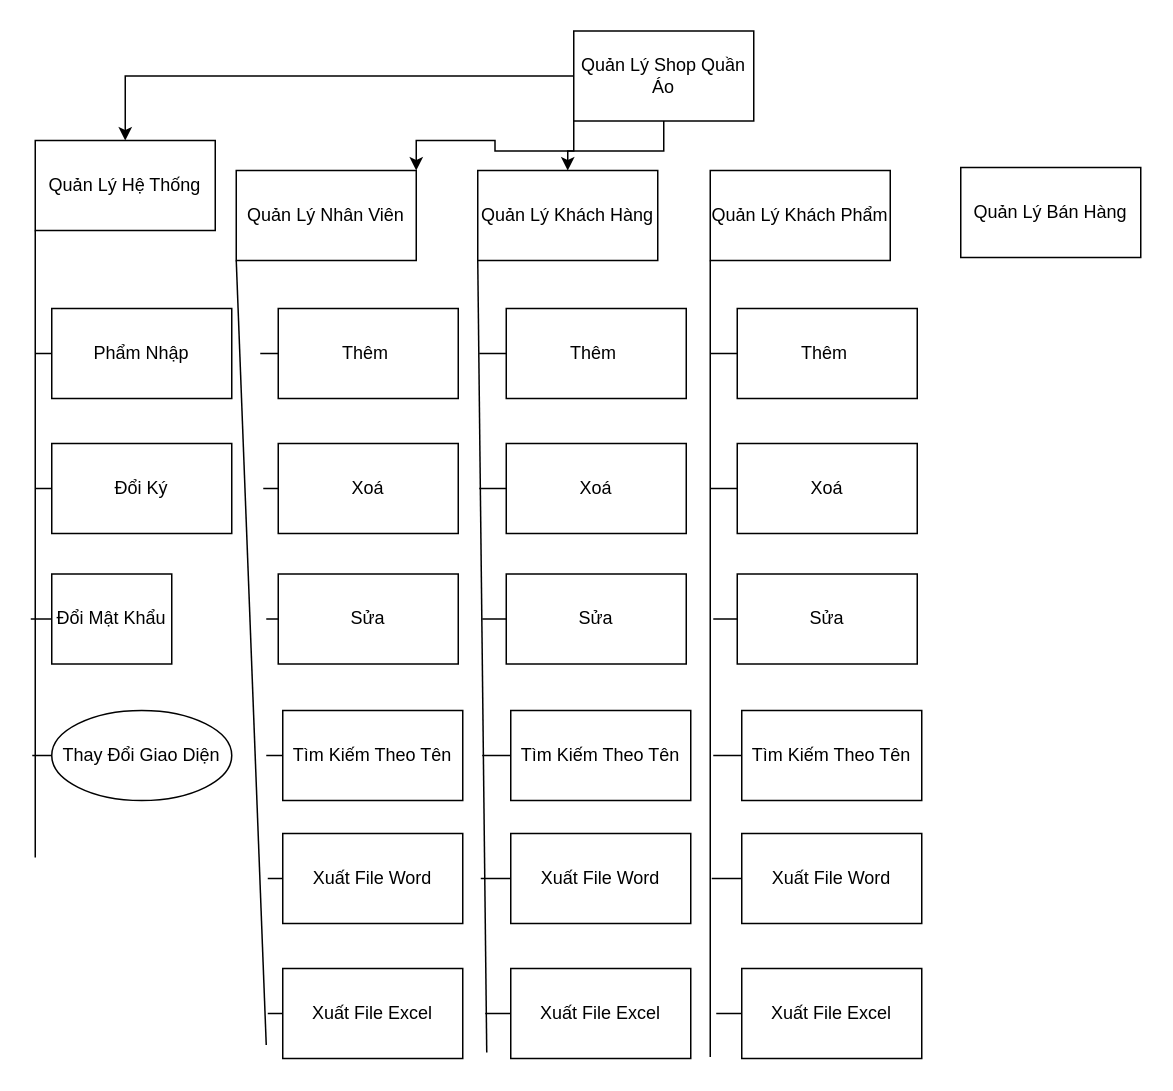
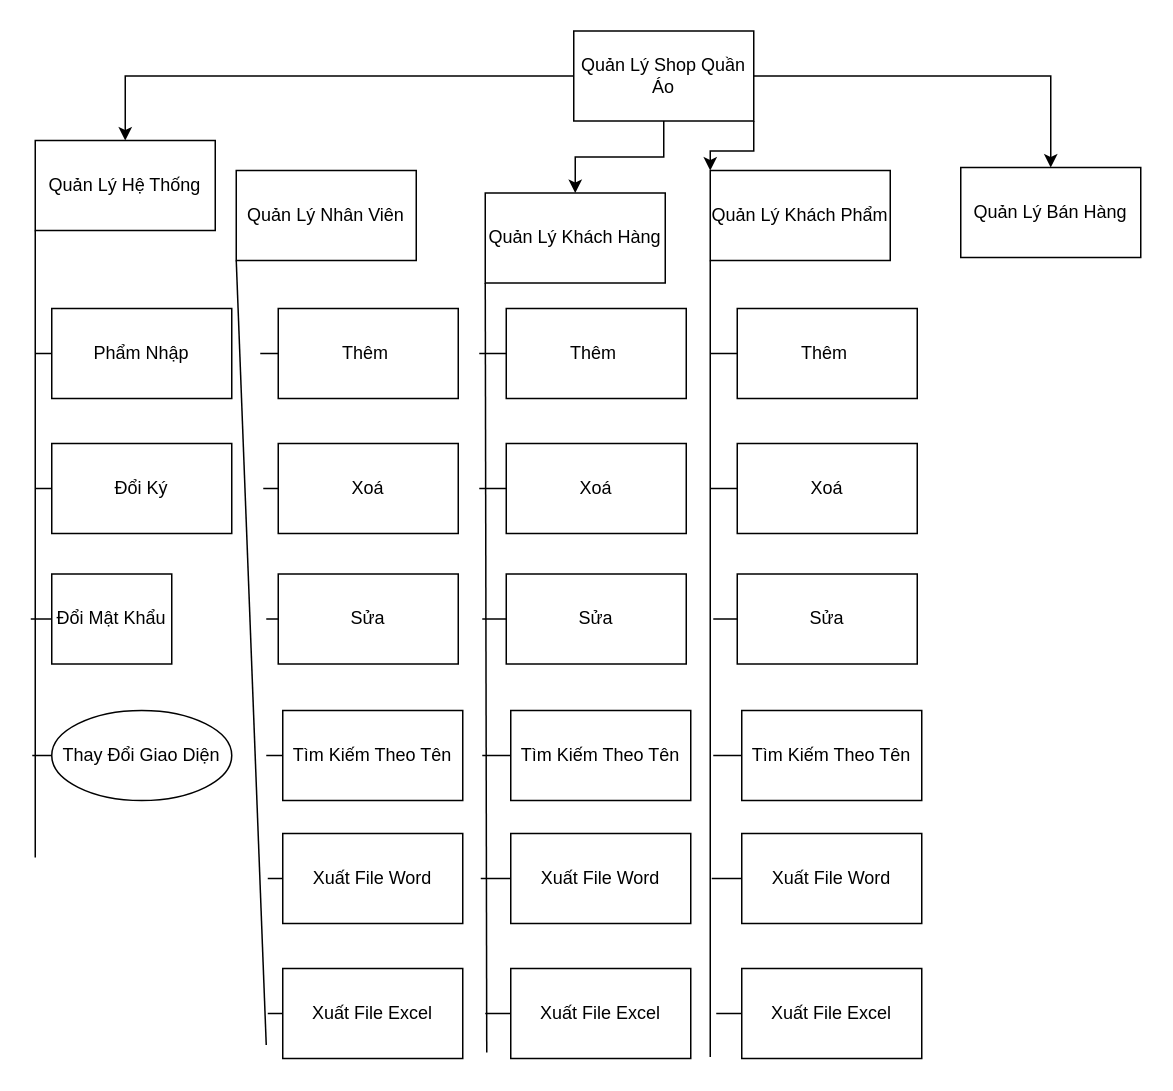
  <mxCell id="0" />
  <mxCell id="1" parent="0" />
- <mxCell id="2" style="edgeStyle=orthogonalEdgeStyle;rounded=0;orthogonalLoop=1;jettySize=auto;html=1;exitX=0;exitY=1;exitDx=0;exitDy=0;entryX=1;entryY=0;entryDx=0;entryDy=0;" edge="1" parent="1" source="7" target="13"><mxGeometry relative="1" as="geometry" /></mxCell>
  <mxCell id="3" style="edgeStyle=orthogonalEdgeStyle;rounded=0;orthogonalLoop=1;jettySize=auto;html=1;exitX=0.5;exitY=1;exitDx=0;exitDy=0;entryX=0.5;entryY=0;entryDx=0;entryDy=0;" edge="1" parent="1" source="7" target="14"><mxGeometry relative="1" as="geometry" /></mxCell>
+ <mxCell id="4" style="edgeStyle=orthogonalEdgeStyle;rounded=0;orthogonalLoop=1;jettySize=auto;html=1;exitX=1;exitY=1;exitDx=0;exitDy=0;entryX=0;entryY=0;entryDx=0;entryDy=0;" edge="1" parent="1" source="7" target="15"><mxGeometry relative="1" as="geometry" /></mxCell>
+ <mxCell id="5" style="edgeStyle=orthogonalEdgeStyle;rounded=0;orthogonalLoop=1;jettySize=auto;html=1;exitX=1;exitY=0.5;exitDx=0;exitDy=0;" edge="1" parent="1" source="7" target="16"><mxGeometry relative="1" as="geometry" /></mxCell>
  <mxCell id="6" style="edgeStyle=orthogonalEdgeStyle;rounded=0;orthogonalLoop=1;jettySize=auto;html=1;exitX=0;exitY=0.5;exitDx=0;exitDy=0;entryX=0.5;entryY=0;entryDx=0;entryDy=0;" edge="1" parent="1" source="7" target="8"><mxGeometry relative="1" as="geometry" /></mxCell>
  <mxCell id="7" value="Quản Lý Shop Quần Áo" style="rounded=0;whiteSpace=wrap;html=1;" vertex="1" parent="1"><mxGeometry x="382" y="20" width="120" height="60" as="geometry" /></mxCell>
  <mxCell id="8" value="Quản Lý Hệ Thống" style="rounded=0;whiteSpace=wrap;html=1;" vertex="1" parent="1"><mxGeometry x="23" y="93" width="120" height="60" as="geometry" /></mxCell>
  <mxCell id="9" value="Phẩm Nhập" style="rounded=0;whiteSpace=wrap;html=1;" vertex="1" parent="1"><mxGeometry x="34" y="205" width="120" height="60" as="geometry" /></mxCell>
  <mxCell id="10" value="Đổi Ký" style="rounded=0;whiteSpace=wrap;html=1;" vertex="1" parent="1"><mxGeometry x="34" y="295" width="120" height="60" as="geometry" /></mxCell>
  <mxCell id="11" value="Đổi Mật Khẩu" style="rounded=0;whiteSpace=wrap;html=1;" vertex="1" parent="1"><mxGeometry x="34" y="382" width="80" height="60" as="geometry" /></mxCell>
  <mxCell id="12" value="Thay Đổi Giao Diện" style="ellipse;whiteSpace=wrap;html=1;" vertex="1" parent="1"><mxGeometry x="34" y="473" width="120" height="60" as="geometry" /></mxCell>
  <mxCell id="13" value="Quản Lý Nhân Viên" style="rounded=0;whiteSpace=wrap;html=1;" vertex="1" parent="1"><mxGeometry x="157" y="113" width="120" height="60" as="geometry" /></mxCell>
- <mxCell id="14" value="Quản Lý Khách Hàng" style="rounded=0;whiteSpace=wrap;html=1;" vertex="1" parent="1"><mxGeometry x="318" y="113" width="120" height="60" as="geometry" /></mxCell>
+ <mxCell id="14" value="Quản Lý Khách Hàng" style="rounded=0;whiteSpace=wrap;html=1;" vertex="1" parent="1"><mxGeometry x="323" y="128" width="120" height="60" as="geometry" /></mxCell>
  <mxCell id="15" value="Quản Lý Khách Phẩm" style="rounded=0;whiteSpace=wrap;html=1;" vertex="1" parent="1"><mxGeometry x="473" y="113" width="120" height="60" as="geometry" /></mxCell>
  <mxCell id="16" value="Quản Lý Bán Hàng" style="rounded=0;whiteSpace=wrap;html=1;" vertex="1" parent="1"><mxGeometry x="640" y="111" width="120" height="60" as="geometry" /></mxCell>
  <mxCell id="17" value="Thêm&amp;nbsp;" style="rounded=0;whiteSpace=wrap;html=1;" vertex="1" parent="1"><mxGeometry x="185" y="205" width="120" height="60" as="geometry" /></mxCell>
  <mxCell id="18" value="Xoá" style="rounded=0;whiteSpace=wrap;html=1;" vertex="1" parent="1"><mxGeometry x="185" y="295" width="120" height="60" as="geometry" /></mxCell>
  <mxCell id="19" value="Sửa" style="rounded=0;whiteSpace=wrap;html=1;" vertex="1" parent="1"><mxGeometry x="185" y="382" width="120" height="60" as="geometry" /></mxCell>
  <mxCell id="20" value="Tìm Kiếm Theo Tên" style="rounded=0;whiteSpace=wrap;html=1;" vertex="1" parent="1"><mxGeometry x="188" y="473" width="120" height="60" as="geometry" /></mxCell>
  <mxCell id="21" value="Xuất File Word" style="rounded=0;whiteSpace=wrap;html=1;" vertex="1" parent="1"><mxGeometry x="188" y="555" width="120" height="60" as="geometry" /></mxCell>
  <mxCell id="22" value="Xuất File Excel" style="rounded=0;whiteSpace=wrap;html=1;" vertex="1" parent="1"><mxGeometry x="188" y="645" width="120" height="60" as="geometry" /></mxCell>
  <mxCell id="23" value="" style="endArrow=none;html=1;entryX=0;entryY=1;entryDx=0;entryDy=0;" edge="1" parent="1" target="8"><mxGeometry width="50" height="50" relative="1" as="geometry"><mxPoint x="23" y="571" as="sourcePoint" /><mxPoint x="59" y="206" as="targetPoint" /></mxGeometry></mxCell>
  <mxCell id="24" value="" style="endArrow=none;html=1;" edge="1" parent="1" source="9"><mxGeometry width="50" height="50" relative="1" as="geometry"><mxPoint x="-36.711" y="285" as="sourcePoint" /><mxPoint x="23" y="235" as="targetPoint" /></mxGeometry></mxCell>
  <mxCell id="25" value="" style="endArrow=none;html=1;" edge="1" parent="1" source="10"><mxGeometry width="50" height="50" relative="1" as="geometry"><mxPoint x="-36.711" y="375" as="sourcePoint" /><mxPoint x="23" y="325" as="targetPoint" /></mxGeometry></mxCell>
  <mxCell id="26" value="" style="endArrow=none;html=1;" edge="1" parent="1" source="11"><mxGeometry width="50" height="50" relative="1" as="geometry"><mxPoint x="-36.711" y="462" as="sourcePoint" /><mxPoint x="20" y="412" as="targetPoint" /></mxGeometry></mxCell>
  <mxCell id="27" value="" style="endArrow=none;html=1;" edge="1" parent="1" source="12"><mxGeometry width="50" height="50" relative="1" as="geometry"><mxPoint x="-36.711" y="553" as="sourcePoint" /><mxPoint x="21" y="503" as="targetPoint" /></mxGeometry></mxCell>
  <mxCell id="28" value="" style="endArrow=none;html=1;entryX=0;entryY=1;entryDx=0;entryDy=0;" edge="1" parent="1" target="13"><mxGeometry width="50" height="50" relative="1" as="geometry"><mxPoint x="177" y="696" as="sourcePoint" /><mxPoint x="220" y="190" as="targetPoint" /></mxGeometry></mxCell>
  <mxCell id="29" value="" style="endArrow=none;html=1;" edge="1" parent="1" source="17"><mxGeometry width="50" height="50" relative="1" as="geometry"><mxPoint x="114.289" y="285" as="sourcePoint" /><mxPoint x="173" y="235" as="targetPoint" /></mxGeometry></mxCell>
  <mxCell id="30" value="" style="endArrow=none;html=1;" edge="1" parent="1" source="18"><mxGeometry width="50" height="50" relative="1" as="geometry"><mxPoint x="114.289" y="375" as="sourcePoint" /><mxPoint x="175" y="325" as="targetPoint" /></mxGeometry></mxCell>
  <mxCell id="31" value="" style="endArrow=none;html=1;" edge="1" parent="1" source="19"><mxGeometry width="50" height="50" relative="1" as="geometry"><mxPoint x="114.289" y="462" as="sourcePoint" /><mxPoint x="177" y="412" as="targetPoint" /></mxGeometry></mxCell>
  <mxCell id="32" value="" style="endArrow=none;html=1;" edge="1" parent="1" source="20"><mxGeometry width="50" height="50" relative="1" as="geometry"><mxPoint x="117.289" y="553" as="sourcePoint" /><mxPoint x="177" y="503" as="targetPoint" /></mxGeometry></mxCell>
  <mxCell id="33" value="" style="endArrow=none;html=1;" edge="1" parent="1" source="21"><mxGeometry width="50" height="50" relative="1" as="geometry"><mxPoint x="117.289" y="635" as="sourcePoint" /><mxPoint x="178" y="585" as="targetPoint" /></mxGeometry></mxCell>
  <mxCell id="34" value="" style="endArrow=none;html=1;" edge="1" parent="1" source="22"><mxGeometry width="50" height="50" relative="1" as="geometry"><mxPoint x="117.289" y="725" as="sourcePoint" /><mxPoint x="178" y="675" as="targetPoint" /></mxGeometry></mxCell>
  <mxCell id="35" value="Thêm&amp;nbsp;" style="rounded=0;whiteSpace=wrap;html=1;" vertex="1" parent="1"><mxGeometry x="337" y="205" width="120" height="60" as="geometry" /></mxCell>
  <mxCell id="36" value="Xoá" style="rounded=0;whiteSpace=wrap;html=1;" vertex="1" parent="1"><mxGeometry x="337" y="295" width="120" height="60" as="geometry" /></mxCell>
  <mxCell id="37" value="Sửa" style="rounded=0;whiteSpace=wrap;html=1;" vertex="1" parent="1"><mxGeometry x="337" y="382" width="120" height="60" as="geometry" /></mxCell>
  <mxCell id="38" value="Tìm Kiếm Theo Tên" style="rounded=0;whiteSpace=wrap;html=1;" vertex="1" parent="1"><mxGeometry x="340" y="473" width="120" height="60" as="geometry" /></mxCell>
  <mxCell id="39" value="Xuất File Word" style="rounded=0;whiteSpace=wrap;html=1;" vertex="1" parent="1"><mxGeometry x="340" y="555" width="120" height="60" as="geometry" /></mxCell>
  <mxCell id="40" value="Xuất File Excel" style="rounded=0;whiteSpace=wrap;html=1;" vertex="1" parent="1"><mxGeometry x="340" y="645" width="120" height="60" as="geometry" /></mxCell>
  <mxCell id="41" value="" style="endArrow=none;html=1;" edge="1" source="35" parent="1"><mxGeometry width="50" height="50" relative="1" as="geometry"><mxPoint x="266.289" y="285" as="sourcePoint" /><mxPoint x="319" y="235" as="targetPoint" /></mxGeometry></mxCell>
  <mxCell id="42" value="" style="endArrow=none;html=1;" edge="1" source="36" parent="1"><mxGeometry width="50" height="50" relative="1" as="geometry"><mxPoint x="266.289" y="375" as="sourcePoint" /><mxPoint x="319" y="325" as="targetPoint" /></mxGeometry></mxCell>
  <mxCell id="43" value="" style="endArrow=none;html=1;" edge="1" source="37" parent="1"><mxGeometry width="50" height="50" relative="1" as="geometry"><mxPoint x="266.289" y="462" as="sourcePoint" /><mxPoint x="321" y="412" as="targetPoint" /></mxGeometry></mxCell>
  <mxCell id="44" value="" style="endArrow=none;html=1;" edge="1" source="38" parent="1"><mxGeometry width="50" height="50" relative="1" as="geometry"><mxPoint x="269.289" y="553" as="sourcePoint" /><mxPoint x="321" y="503" as="targetPoint" /></mxGeometry></mxCell>
  <mxCell id="45" value="" style="endArrow=none;html=1;" edge="1" source="39" parent="1"><mxGeometry width="50" height="50" relative="1" as="geometry"><mxPoint x="269.289" y="635" as="sourcePoint" /><mxPoint x="320" y="585" as="targetPoint" /></mxGeometry></mxCell>
  <mxCell id="46" value="" style="endArrow=none;html=1;" edge="1" source="40" parent="1"><mxGeometry width="50" height="50" relative="1" as="geometry"><mxPoint x="269.289" y="725" as="sourcePoint" /><mxPoint x="323" y="675" as="targetPoint" /></mxGeometry></mxCell>
  <mxCell id="47" value="" style="endArrow=none;html=1;entryX=0;entryY=1;entryDx=0;entryDy=0;" edge="1" parent="1" target="14"><mxGeometry width="50" height="50" relative="1" as="geometry"><mxPoint x="324" y="701" as="sourcePoint" /><mxPoint x="352" y="254" as="targetPoint" /></mxGeometry></mxCell>
  <mxCell id="48" value="Thêm&amp;nbsp;" style="rounded=0;whiteSpace=wrap;html=1;" vertex="1" parent="1"><mxGeometry x="491" y="205" width="120" height="60" as="geometry" /></mxCell>
  <mxCell id="49" value="Xoá" style="rounded=0;whiteSpace=wrap;html=1;" vertex="1" parent="1"><mxGeometry x="491" y="295" width="120" height="60" as="geometry" /></mxCell>
  <mxCell id="50" value="Sửa" style="rounded=0;whiteSpace=wrap;html=1;" vertex="1" parent="1"><mxGeometry x="491" y="382" width="120" height="60" as="geometry" /></mxCell>
  <mxCell id="51" value="Tìm Kiếm Theo Tên" style="rounded=0;whiteSpace=wrap;html=1;" vertex="1" parent="1"><mxGeometry x="494" y="473" width="120" height="60" as="geometry" /></mxCell>
  <mxCell id="52" value="Xuất File Word" style="rounded=0;whiteSpace=wrap;html=1;" vertex="1" parent="1"><mxGeometry x="494" y="555" width="120" height="60" as="geometry" /></mxCell>
  <mxCell id="53" value="Xuất File Excel" style="rounded=0;whiteSpace=wrap;html=1;" vertex="1" parent="1"><mxGeometry x="494" y="645" width="120" height="60" as="geometry" /></mxCell>
  <mxCell id="54" value="" style="endArrow=none;html=1;" edge="1" source="48" parent="1"><mxGeometry width="50" height="50" relative="1" as="geometry"><mxPoint x="420.289" y="285" as="sourcePoint" /><mxPoint x="473" y="235" as="targetPoint" /></mxGeometry></mxCell>
  <mxCell id="55" value="" style="endArrow=none;html=1;" edge="1" source="49" parent="1"><mxGeometry width="50" height="50" relative="1" as="geometry"><mxPoint x="420.289" y="375" as="sourcePoint" /><mxPoint x="473" y="325" as="targetPoint" /></mxGeometry></mxCell>
  <mxCell id="56" value="" style="endArrow=none;html=1;" edge="1" source="50" parent="1"><mxGeometry width="50" height="50" relative="1" as="geometry"><mxPoint x="420.289" y="462" as="sourcePoint" /><mxPoint x="475" y="412" as="targetPoint" /></mxGeometry></mxCell>
  <mxCell id="57" value="" style="endArrow=none;html=1;" edge="1" source="51" parent="1"><mxGeometry width="50" height="50" relative="1" as="geometry"><mxPoint x="423.289" y="553" as="sourcePoint" /><mxPoint x="475" y="503" as="targetPoint" /></mxGeometry></mxCell>
  <mxCell id="58" value="" style="endArrow=none;html=1;" edge="1" source="52" parent="1"><mxGeometry width="50" height="50" relative="1" as="geometry"><mxPoint x="423.289" y="635" as="sourcePoint" /><mxPoint x="474" y="585" as="targetPoint" /></mxGeometry></mxCell>
  <mxCell id="59" value="" style="endArrow=none;html=1;" edge="1" source="53" parent="1"><mxGeometry width="50" height="50" relative="1" as="geometry"><mxPoint x="423.289" y="725" as="sourcePoint" /><mxPoint x="477" y="675" as="targetPoint" /></mxGeometry></mxCell>
  <mxCell id="60" value="" style="endArrow=none;html=1;entryX=0;entryY=1;entryDx=0;entryDy=0;" edge="1" parent="1" target="15"><mxGeometry width="50" height="50" relative="1" as="geometry"><mxPoint x="473" y="704" as="sourcePoint" /><mxPoint x="504" y="235" as="targetPoint" /></mxGeometry></mxCell>
